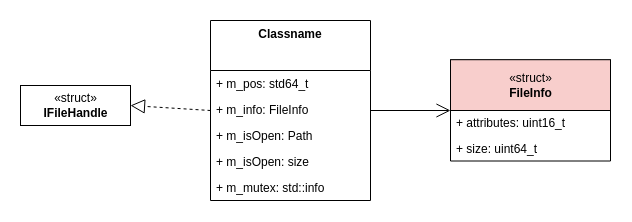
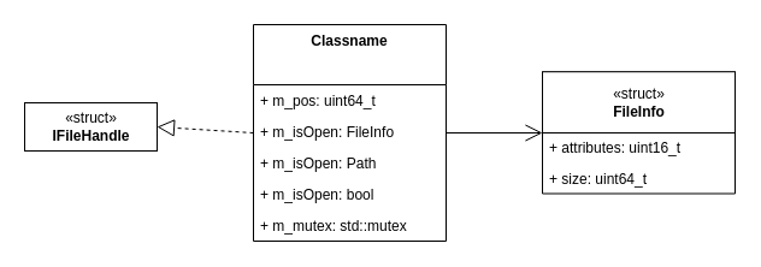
  <mxCell id="0" />
  <mxCell id="1" parent="0" />
  <mxCell id="2" value="«struct»&lt;br&gt;&lt;b&gt;IFileHandle&lt;/b&gt;" style="html=1;" vertex="1" parent="1"><mxGeometry x="20" y="85" width="110" height="40" as="geometry" /></mxCell>
  <mxCell id="3" value="Classname" style="swimlane;fontStyle=1;align=center;verticalAlign=top;childLayout=stackLayout;horizontal=1;startSize=50;horizontalStack=0;resizeParent=1;resizeParentMax=0;resizeLast=0;collapsible=1;marginBottom=0;" vertex="1" parent="1"><mxGeometry x="210" y="20" width="160" height="180" as="geometry"><mxRectangle x="370" y="110" width="100" height="50" as="alternateBounds" /></mxGeometry></mxCell>
- <mxCell id="4" value="+ m_pos: std64_t" style="text;strokeColor=none;fillColor=none;align=left;verticalAlign=top;spacingLeft=4;spacingRight=4;overflow=hidden;rotatable=0;points=[[0,0.5],[1,0.5]];portConstraint=eastwest;" vertex="1" parent="3"><mxGeometry y="50" width="160" height="26" as="geometry" /></mxCell>
- <mxCell id="5" value="+ m_info: FileInfo" style="text;strokeColor=none;fillColor=none;align=left;verticalAlign=top;spacingLeft=4;spacingRight=4;overflow=hidden;rotatable=0;points=[[0,0.5],[1,0.5]];portConstraint=eastwest;" vertex="1" parent="3"><mxGeometry y="76" width="160" height="26" as="geometry" /></mxCell>
+ <mxCell id="4" value="+ m_pos: uint64_t" style="text;strokeColor=none;fillColor=none;align=left;verticalAlign=top;spacingLeft=4;spacingRight=4;overflow=hidden;rotatable=0;points=[[0,0.5],[1,0.5]];portConstraint=eastwest;" vertex="1" parent="3"><mxGeometry y="50" width="160" height="26" as="geometry" /></mxCell>
+ <mxCell id="5" value="+ m_isOpen: FileInfo" style="text;strokeColor=none;fillColor=none;align=left;verticalAlign=top;spacingLeft=4;spacingRight=4;overflow=hidden;rotatable=0;points=[[0,0.5],[1,0.5]];portConstraint=eastwest;" vertex="1" parent="3"><mxGeometry y="76" width="160" height="26" as="geometry" /></mxCell>
  <mxCell id="6" value="+ m_isOpen: Path" style="text;strokeColor=none;fillColor=none;align=left;verticalAlign=top;spacingLeft=4;spacingRight=4;overflow=hidden;rotatable=0;points=[[0,0.5],[1,0.5]];portConstraint=eastwest;" vertex="1" parent="3"><mxGeometry y="102" width="160" height="26" as="geometry" /></mxCell>
- <mxCell id="7" value="+ m_isOpen: size" style="text;strokeColor=none;fillColor=none;align=left;verticalAlign=top;spacingLeft=4;spacingRight=4;overflow=hidden;rotatable=0;points=[[0,0.5],[1,0.5]];portConstraint=eastwest;" vertex="1" parent="3"><mxGeometry y="128" width="160" height="26" as="geometry" /></mxCell>
- <mxCell id="8" value="+ m_mutex: std::info" style="text;strokeColor=none;fillColor=none;align=left;verticalAlign=top;spacingLeft=4;spacingRight=4;overflow=hidden;rotatable=0;points=[[0,0.5],[1,0.5]];portConstraint=eastwest;" vertex="1" parent="3"><mxGeometry y="154" width="160" height="26" as="geometry" /></mxCell>
+ <mxCell id="7" value="+ m_isOpen: bool" style="text;strokeColor=none;fillColor=none;align=left;verticalAlign=top;spacingLeft=4;spacingRight=4;overflow=hidden;rotatable=0;points=[[0,0.5],[1,0.5]];portConstraint=eastwest;" vertex="1" parent="3"><mxGeometry y="128" width="160" height="26" as="geometry" /></mxCell>
+ <mxCell id="8" value="+ m_mutex: std::mutex" style="text;strokeColor=none;fillColor=none;align=left;verticalAlign=top;spacingLeft=4;spacingRight=4;overflow=hidden;rotatable=0;points=[[0,0.5],[1,0.5]];portConstraint=eastwest;" vertex="1" parent="3"><mxGeometry y="154" width="160" height="26" as="geometry" /></mxCell>
  <mxCell id="9" value="Classname" style="swimlane;fontStyle=1;align=center;verticalAlign=top;childLayout=stackLayout;horizontal=1;startSize=49;horizontalStack=0;resizeParent=1;resizeParentMax=0;resizeLast=0;collapsible=1;marginBottom=0;" vertex="1" parent="1"><mxGeometry x="450" y="59.5" width="160" height="101" as="geometry"><mxRectangle x="610" y="155" width="100" height="50" as="alternateBounds" /></mxGeometry></mxCell>
  <mxCell id="10" value="+ attributes: uint16_t" style="text;strokeColor=none;fillColor=none;align=left;verticalAlign=top;spacingLeft=4;spacingRight=4;overflow=hidden;rotatable=0;points=[[0,0.5],[1,0.5]];portConstraint=eastwest;" vertex="1" parent="9"><mxGeometry y="49" width="160" height="26" as="geometry" /></mxCell>
  <mxCell id="11" value="+ size: uint64_t" style="text;strokeColor=none;fillColor=none;align=left;verticalAlign=top;spacingLeft=4;spacingRight=4;overflow=hidden;rotatable=0;points=[[0,0.5],[1,0.5]];portConstraint=eastwest;" vertex="1" parent="9"><mxGeometry y="75" width="160" height="26" as="geometry" /></mxCell>
- <mxCell id="12" value="«struct»&lt;br&gt;&lt;b&gt;FileInfo&lt;/b&gt;" style="html=1;fillColor=#f8cecc;" vertex="1" parent="1"><mxGeometry x="450" y="59.212" width="160" height="50.787" as="geometry" /></mxCell>
+ <mxCell id="12" value="«struct»&lt;br&gt;&lt;b&gt;FileInfo&lt;/b&gt;" style="html=1;" vertex="1" parent="1"><mxGeometry x="450" y="59.212" width="160" height="50.787" as="geometry" /></mxCell>
  <mxCell id="13" value="" style="endArrow=block;dashed=1;endFill=0;endSize=12;html=1;entryX=1;entryY=0.5;entryDx=0;entryDy=0;exitX=0;exitY=0.5;exitDx=0;exitDy=0;" edge="1" parent="1" source="3" target="2"><mxGeometry width="160" relative="1" as="geometry"><mxPoint x="160" y="80" as="sourcePoint" /><mxPoint x="170" y="380" as="targetPoint" /></mxGeometry></mxCell>
  <mxCell id="14" value="" style="endArrow=open;endFill=1;endSize=12;html=1;exitX=1;exitY=0.5;exitDx=0;exitDy=0;entryX=0;entryY=0.5;entryDx=0;entryDy=0;" edge="1" parent="1" source="3" target="9"><mxGeometry width="160" relative="1" as="geometry"><mxPoint x="20" y="380" as="sourcePoint" /><mxPoint x="180" y="380" as="targetPoint" /></mxGeometry></mxCell>
